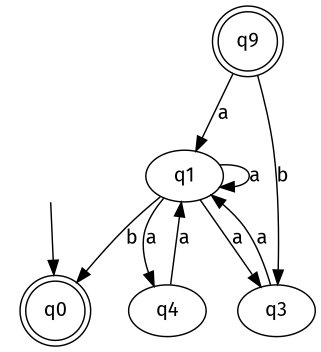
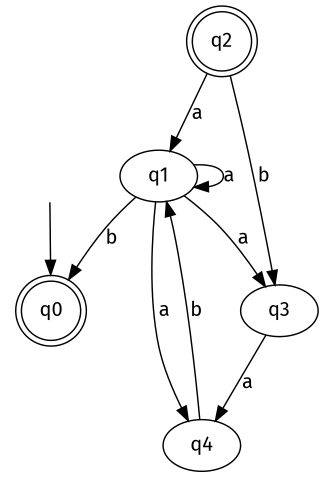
  digraph {
    fontname="Fira Sans"
    node [fontname="Fira Sans"]
    edge [fontname="Fira Sans"]
    start [style=invis]
    q0 [shape=doublecircle]
    q1 [shape=ellipse]
    q4
    q3
-   q2 [shape=doublecircle label=q9]
+   q2 [shape=doublecircle]
    start -> q0
    q1 -> q0 [label=b]
    q1 -> q1 [label=a]
    q1 -> q4 [label=a]
    q1 -> q3 [label=a]
-   q4 -> q1 [label=a]
-   q3 -> q1 [label=a]
+   q4 -> q1 [label=b]
+   q3 -> q4 [label=a]
    q2 -> q1 [label=a]
    q2 -> q3 [label=b]
  }
